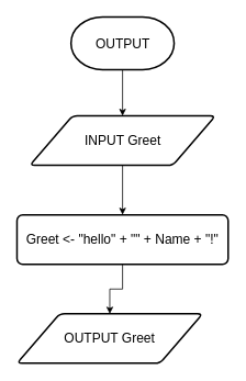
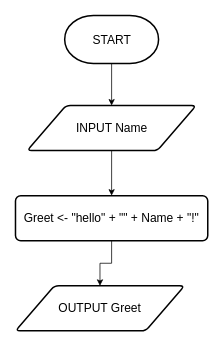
  <mxCell id="0" />
  <mxCell id="1" parent="0" />
  <mxCell id="2" style="edgeStyle=orthogonalEdgeStyle;rounded=0;orthogonalLoop=1;jettySize=auto;html=1;entryX=0.5;entryY=0;entryDx=0;entryDy=0;fontSize=16;" edge="1" parent="1" source="3" target="5"><mxGeometry relative="1" as="geometry" /></mxCell>
- <mxCell id="3" value="OUTPUT" style="strokeWidth=2;html=1;shape=mxgraph.flowchart.terminator;whiteSpace=wrap;fontSize=16;" vertex="1" parent="1"><mxGeometry x="85.5" y="20" width="125" height="64" as="geometry" /></mxCell>
+ <mxCell id="3" value="START" style="strokeWidth=2;html=1;shape=mxgraph.flowchart.terminator;whiteSpace=wrap;fontSize=16;" vertex="1" parent="1"><mxGeometry x="85.5" y="20" width="125" height="64" as="geometry" /></mxCell>
  <mxCell id="4" style="edgeStyle=orthogonalEdgeStyle;rounded=0;orthogonalLoop=1;jettySize=auto;html=1;fontSize=16;" edge="1" parent="1" source="5" target="7"><mxGeometry relative="1" as="geometry" /></mxCell>
- <mxCell id="5" value="INPUT Greet" style="shape=parallelogram;html=1;strokeWidth=2;perimeter=parallelogramPerimeter;whiteSpace=wrap;rounded=1;arcSize=12;size=0.23;fontSize=16;spacing=2;" vertex="1" parent="1"><mxGeometry x="35.5" y="140" width="225" height="60" as="geometry" /></mxCell>
+ <mxCell id="5" value="INPUT Name" style="shape=parallelogram;html=1;strokeWidth=2;perimeter=parallelogramPerimeter;whiteSpace=wrap;rounded=1;arcSize=12;size=0.23;fontSize=16;spacing=2;" vertex="1" parent="1"><mxGeometry x="35.5" y="140" width="225" height="60" as="geometry" /></mxCell>
  <mxCell id="6" style="edgeStyle=orthogonalEdgeStyle;rounded=0;orthogonalLoop=1;jettySize=auto;html=1;entryX=0.5;entryY=0;entryDx=0;entryDy=0;fontSize=16;" edge="1" parent="1" source="7" target="8"><mxGeometry relative="1" as="geometry" /></mxCell>
  <mxCell id="7" value="Greet &amp;lt;- &quot;hello&quot; + &quot;&quot; + Name + &quot;!&quot;" style="rounded=1;whiteSpace=wrap;html=1;absoluteArcSize=1;arcSize=14;strokeWidth=2;fontSize=16;" vertex="1" parent="1"><mxGeometry x="20" y="260" width="256" height="60" as="geometry" /></mxCell>
  <mxCell id="8" value="OUTPUT Greet" style="shape=parallelogram;html=1;strokeWidth=2;perimeter=parallelogramPerimeter;whiteSpace=wrap;rounded=1;arcSize=12;size=0.23;fontSize=16;spacing=2;" vertex="1" parent="1"><mxGeometry x="20" y="380" width="225" height="60" as="geometry" /></mxCell>
